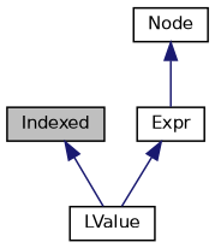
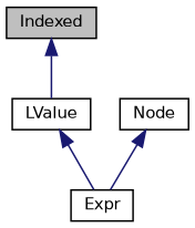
  digraph {
    node [color=black fillcolor=white fontname=Helvetica fontsize=10 shape=record style=filled]
    edge [color=midnightblue dir=back fontname=Helvetica fontsize=10 labelfontname=Helvetica labelfontsize=10 style=solid]
    n1 [fillcolor=grey75 fontcolor=black height=0.2 label=Indexed width=0.4]
    n2 [height=0.2 label=LValue width=0.4]
    n3 [height=0.2 label=Expr width=0.4]
    n4 [height=0.2 label="Node" width=0.4]
    n1 -> n2
-   n3 -> n2
+   n2 -> n3
    n4 -> n3
  }
